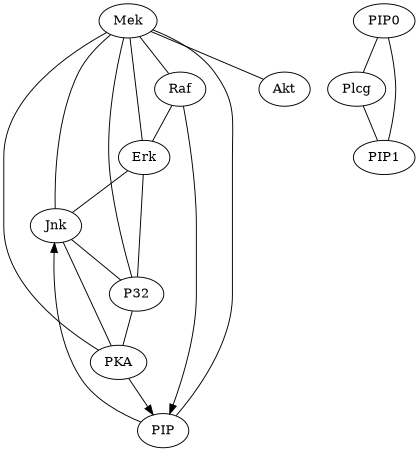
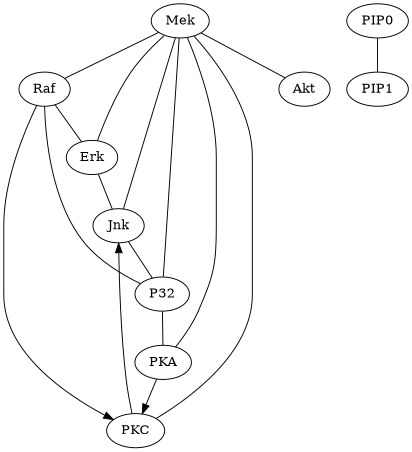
  digraph {
    edge [dir=none]
    Jnk
    PKA
    n3 [label=P32]
-   PKC [label=PIP]
+   PKC
    Raf
    Erk
    Mek
    Akt
    n9 [label=PIP0]
-   Plcg
    n11 [label=PIP1]
-   Jnk -> PKA
    Jnk -> n3
    PKA -> PKC [dir=""]
    n3 -> PKA
    PKC -> Jnk [dir=""]
    Raf -> PKC [dir=""]
    Raf -> Erk
    Erk -> Jnk
-   Erk -> n3
+   Raf -> n3
    Mek -> Jnk
    Mek -> PKA
    Mek -> n3
    Mek -> PKC
    Mek -> Raf
    Mek -> Erk
    Mek -> Akt
-   n9 -> Plcg
    n9 -> n11
-   Plcg -> n11
  }
